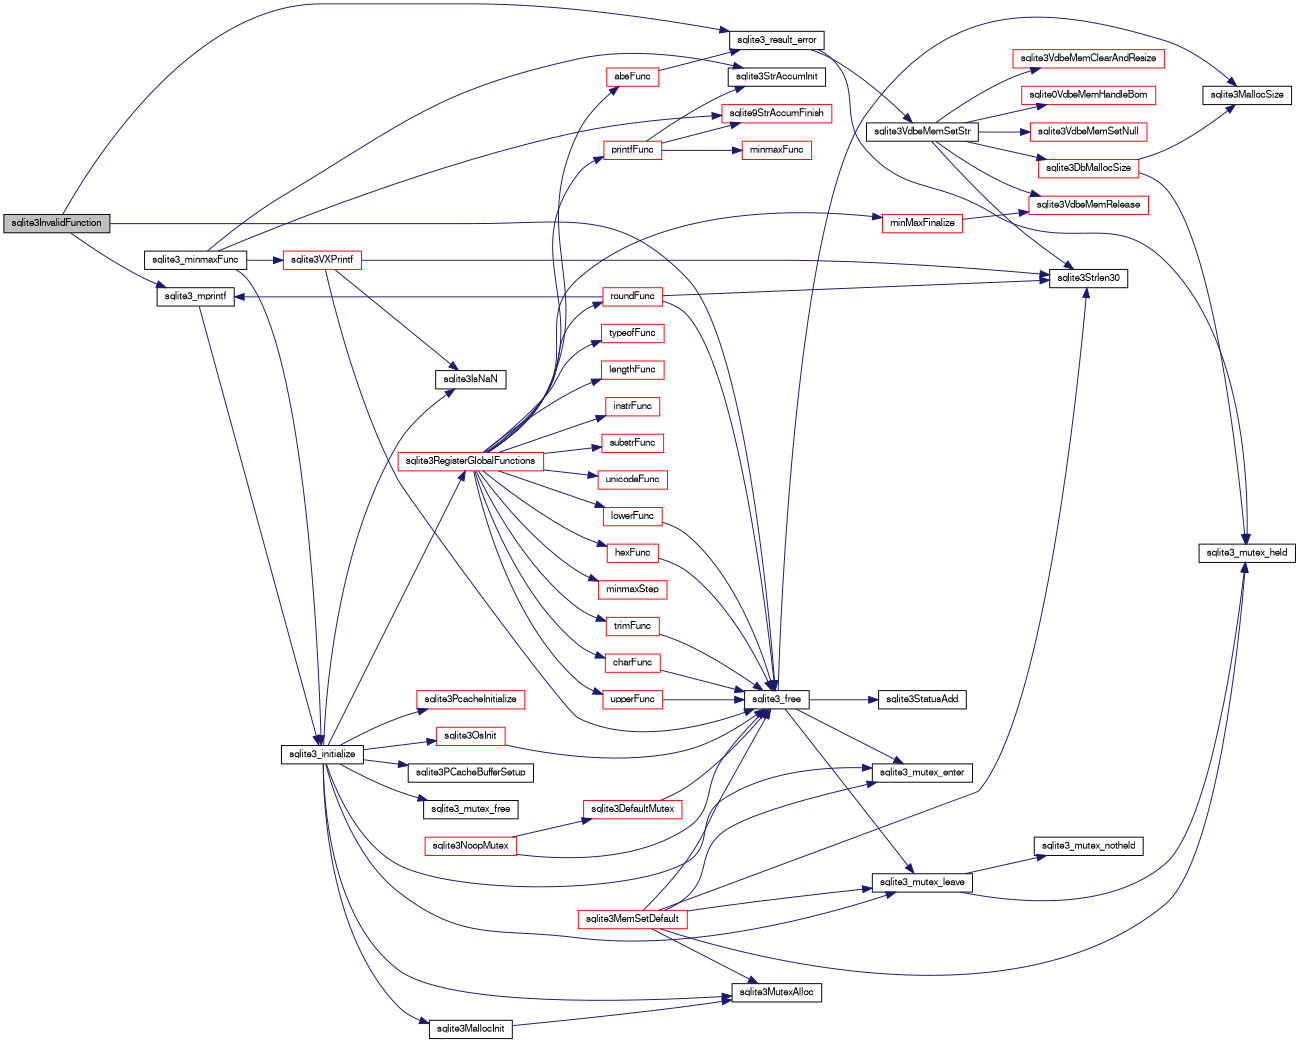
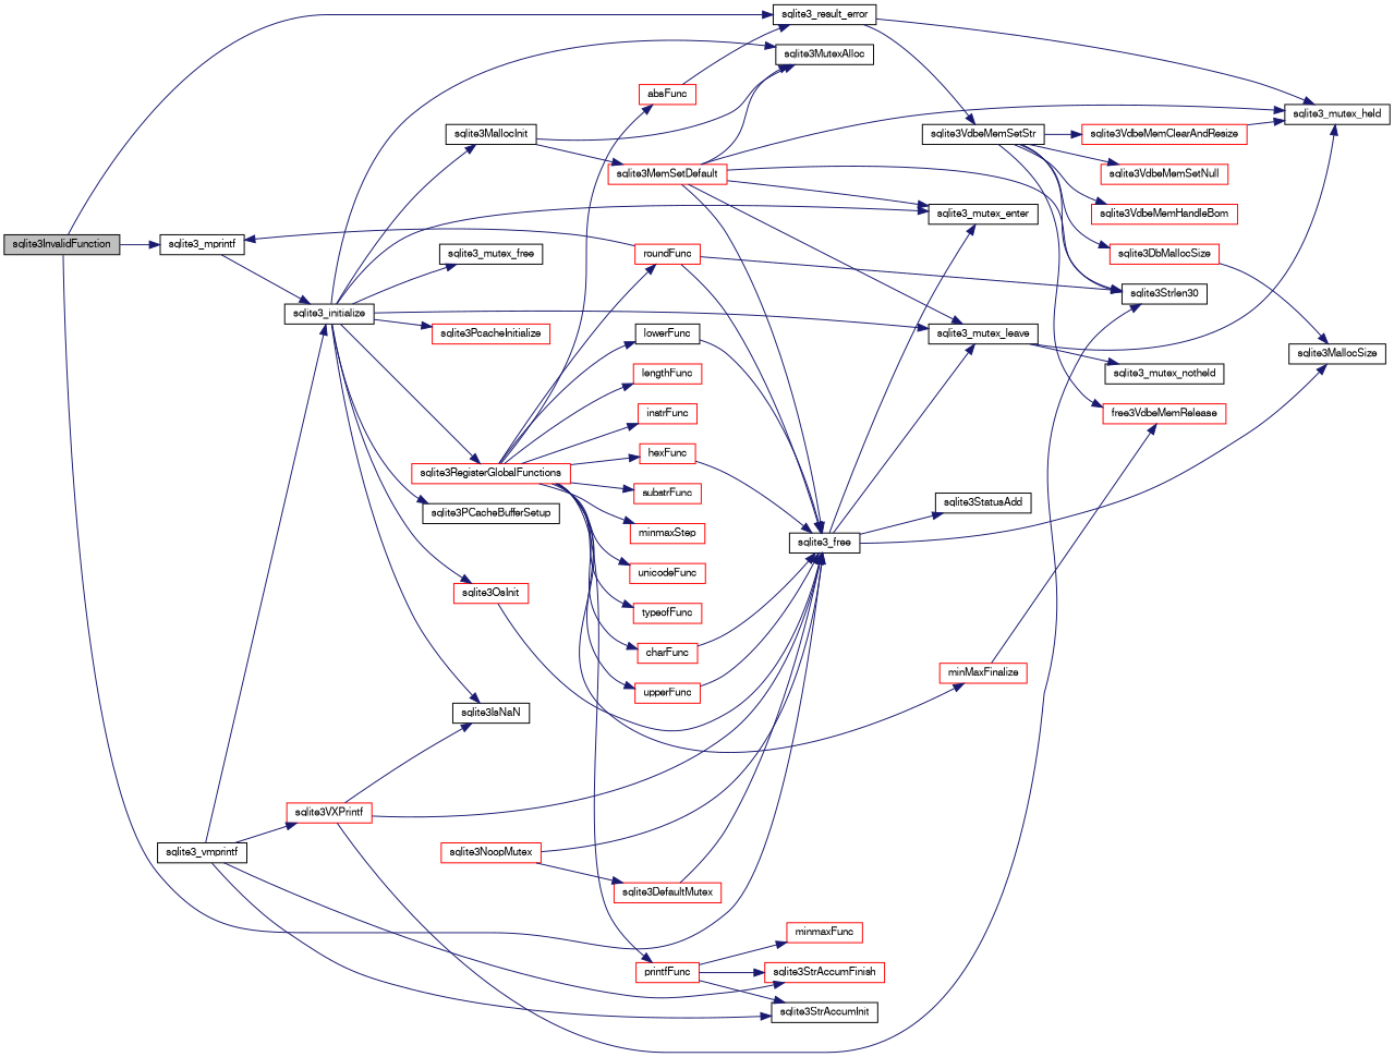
  digraph {
    rankdir=LR
    node [color=red fillcolor=white fontname=FreeSans fontsize=10 shape=record style=filled]
    edge [color=midnightblue fontname=FreeSans fontsize=10 labelfontname=FreeSans labelfontsize=10 style=solid]
    n1 [color=black fillcolor=grey75 fontcolor=black height=0.2 label=sqlite3InvalidFunction width=0.4]
    n2 [color=black height=0.2 label=sqlite3_mprintf width=0.4]
    n3 [color=black height=0.2 label=sqlite3_free width=0.4]
    n4 [color=black height=0.2 label=sqlite3_result_error width=0.4]
    n5 [color=black height=0.2 label=sqlite3_initialize width=0.4]
    n6 [color=black height=0.2 label=sqlite3_mutex_enter width=0.4]
    n7 [color=black height=0.2 label=sqlite3_mutex_leave width=0.4]
    n8 [color=black height=0.2 label=sqlite3StatusAdd width=0.4]
    n9 [color=black height=0.2 label=sqlite3MallocSize width=0.4]
    n10 [color=black height=0.2 label=sqlite3_mutex_held width=0.4]
    n11 [color=black height=0.2 label=sqlite3VdbeMemSetStr width=0.4]
    n12 [color=black height=0.2 label=sqlite3MutexAlloc width=0.4]
    n13 [color=black height=0.2 label=sqlite3MallocInit width=0.4]
    n14 [height=0.2 label=sqlite3RegisterGlobalFunctions width=0.4]
    n15 [height=0.2 label=sqlite3PcacheInitialize width=0.4]
    n16 [height=0.2 label=sqlite3OsInit width=0.4]
    n17 [color=black height=0.2 label=sqlite3PCacheBufferSetup width=0.4]
    n18 [color=black height=0.2 label=sqlite3_mutex_free width=0.4]
    n19 [color=black height=0.2 label=sqlite3IsNaN width=0.4]
-   n20 [color=black height=0.2 label=sqlite3_minmaxFunc width=0.4]
+   n20 [color=black height=0.2 label=sqlite3_vmprintf width=0.4]
    n21 [color=black height=0.2 label=sqlite3StrAccumInit width=0.4]
-   n22 [height=0.2 label=sqlite9StrAccumFinish width=0.4]
+   n22 [height=0.2 label=sqlite3StrAccumFinish width=0.4]
    n23 [height=0.2 label=sqlite3VXPrintf width=0.4]
    n24 [color=black height=0.2 label=sqlite3_mutex_notheld width=0.4]
    n25 [height=0.2 label=sqlite3MemSetDefault width=0.4]
-   n26 [height=0.2 label=trimFunc width=0.4]
    n27 [height=0.2 label=minmaxStep width=0.4]
    n28 [height=0.2 label=minMaxFinalize width=0.4]
    n29 [height=0.2 label=typeofFunc width=0.4]
    n30 [height=0.2 label=lengthFunc width=0.4]
    n31 [height=0.2 label=instrFunc width=0.4]
    n32 [height=0.2 label=substrFunc width=0.4]
    n33 [height=0.2 label=printfFunc width=0.4]
    n34 [height=0.2 label=unicodeFunc width=0.4]
    n35 [height=0.2 label=charFunc width=0.4]
    n36 [height=0.2 label=absFunc width=0.4]
    n37 [height=0.2 label=roundFunc width=0.4]
    n38 [height=0.2 label=upperFunc width=0.4]
-   n39 [height=0.2 label=lowerFunc width=0.4]
+   n39 [color=black height=0.2 label=lowerFunc width=0.4]
    n40 [height=0.2 label=hexFunc width=0.4]
    n41 [height=0.2 label=sqlite3DefaultMutex width=0.4]
    n42 [height=0.2 label=sqlite3NoopMutex width=0.4]
    n43 [color=black height=0.2 label=sqlite3Strlen30 width=0.4]
    n44 [height=0.2 label=minmaxFunc width=0.4]
-   n45 [height=0.2 label=sqlite3VdbeMemRelease width=0.4]
+   n45 [height=0.2 label=free3VdbeMemRelease width=0.4]
    n46 [height=0.2 label=sqlite3VdbeMemSetNull width=0.4]
    n47 [height=0.2 label=sqlite3VdbeMemClearAndResize width=0.4]
    n48 [height=0.2 label=sqlite3DbMallocSize width=0.4]
-   n49 [height=0.2 label=sqlite0VdbeMemHandleBom width=0.4]
+   n49 [height=0.2 label=sqlite3VdbeMemHandleBom width=0.4]
    n1 -> n2
    n1 -> n3
    n1 -> n4
    n2 -> n5
    n3 -> n6
    n3 -> n7
    n3 -> n8
    n3 -> n9
    n4 -> n10
    n4 -> n11
    n5 -> n6
    n5 -> n7
    n5 -> n12
    n5 -> n13
    n5 -> n14
    n5 -> n15
    n5 -> n16
    n5 -> n17
    n5 -> n18
    n5 -> n19
    n7 -> n10
    n7 -> n24
    n11 -> n43
    n11 -> n45
    n11 -> n46
    n11 -> n47
    n11 -> n48
    n11 -> n49
    n13 -> n12
-   n14 -> n26
+   n13 -> n25
    n14 -> n27
    n14 -> n28
    n14 -> n29
    n14 -> n30
    n14 -> n31
    n14 -> n32
    n14 -> n33
    n14 -> n34
    n14 -> n35
    n14 -> n36
    n14 -> n37
    n14 -> n38
    n14 -> n39
    n14 -> n40
    n16 -> n3
    n20 -> n5
    n20 -> n21
    n20 -> n22
    n20 -> n23
    n23 -> n3
    n23 -> n19
    n23 -> n43
    n25 -> n3
    n25 -> n6
    n25 -> n7
    n25 -> n10
    n25 -> n12
    n25 -> n43
-   n26 -> n3
    n28 -> n45
    n33 -> n21
    n33 -> n22
    n33 -> n44
    n35 -> n3
    n36 -> n4
    n37 -> n2
    n37 -> n3
    n37 -> n43
    n38 -> n3
    n39 -> n3
    n40 -> n3
    n41 -> n3
    n42 -> n3
    n42 -> n41
    n48 -> n9
-   n48 -> n10
+   n47 -> n10
  }
